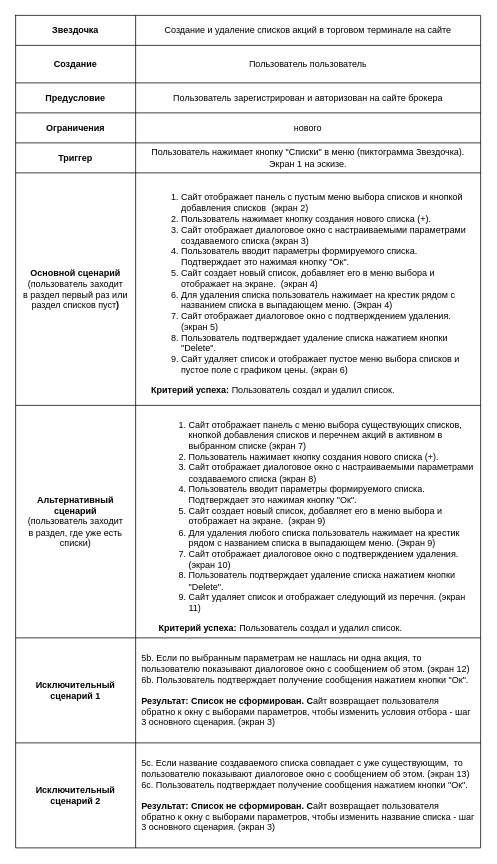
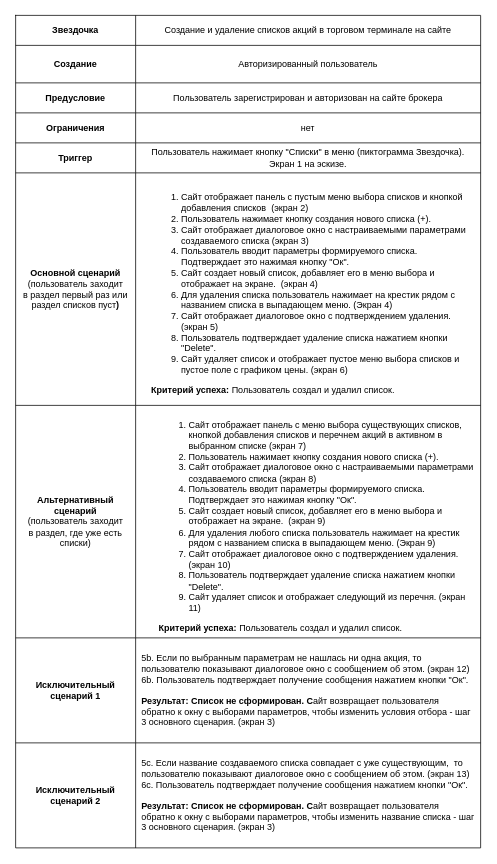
  <mxCell id="0" />
  <mxCell id="1" parent="0" />
  <mxCell id="2" value="" style="shape=table;startSize=0;container=1;collapsible=0;childLayout=tableLayout;" parent="1" vertex="1"><mxGeometry x="20" y="20" width="620" height="1110" as="geometry" /></mxCell>
  <mxCell id="3" value="" style="shape=tableRow;horizontal=0;startSize=0;swimlaneHead=0;swimlaneBody=0;strokeColor=inherit;top=0;left=0;bottom=0;right=0;collapsible=0;dropTarget=0;fillColor=none;points=[[0,0.5],[1,0.5]];portConstraint=eastwest;" parent="2" vertex="1"><mxGeometry width="620" height="40" as="geometry" /></mxCell>
  <mxCell id="4" value="&lt;b&gt;Звездочка&lt;/b&gt;" style="shape=partialRectangle;html=1;whiteSpace=wrap;connectable=0;strokeColor=inherit;overflow=hidden;fillColor=none;top=0;left=0;bottom=0;right=0;pointerEvents=1;" parent="3" vertex="1"><mxGeometry width="160" height="40" as="geometry"><mxRectangle width="160" height="40" as="alternateBounds" /></mxGeometry></mxCell>
  <mxCell id="5" value="Создание и удаление списков акций в торговом терминале на сайте" style="shape=partialRectangle;html=1;whiteSpace=wrap;connectable=0;strokeColor=inherit;overflow=hidden;fillColor=none;top=0;left=0;bottom=0;right=0;pointerEvents=1;spacingLeft=7;spacingRight=7;" parent="3" vertex="1"><mxGeometry x="160" width="460" height="40" as="geometry"><mxRectangle width="460" height="40" as="alternateBounds" /></mxGeometry></mxCell>
  <mxCell id="6" value="" style="shape=tableRow;horizontal=0;startSize=0;swimlaneHead=0;swimlaneBody=0;strokeColor=inherit;top=0;left=0;bottom=0;right=0;collapsible=0;dropTarget=0;fillColor=none;points=[[0,0.5],[1,0.5]];portConstraint=eastwest;" parent="2" vertex="1"><mxGeometry y="40" width="620" height="50" as="geometry" /></mxCell>
  <mxCell id="7" value="&lt;b&gt;Создание&lt;/b&gt;" style="shape=partialRectangle;html=1;whiteSpace=wrap;connectable=0;strokeColor=inherit;overflow=hidden;fillColor=none;top=0;left=0;bottom=0;right=0;pointerEvents=1;" parent="6" vertex="1"><mxGeometry width="160" height="50" as="geometry"><mxRectangle width="160" height="50" as="alternateBounds" /></mxGeometry></mxCell>
- <mxCell id="8" value="Пользователь пользователь" style="shape=partialRectangle;html=1;whiteSpace=wrap;connectable=0;strokeColor=inherit;overflow=hidden;fillColor=none;top=0;left=0;bottom=0;right=0;pointerEvents=1;spacingLeft=7;spacingRight=7;" parent="6" vertex="1"><mxGeometry x="160" width="460" height="50" as="geometry"><mxRectangle width="460" height="50" as="alternateBounds" /></mxGeometry></mxCell>
+ <mxCell id="8" value="Авторизированный пользователь" style="shape=partialRectangle;html=1;whiteSpace=wrap;connectable=0;strokeColor=inherit;overflow=hidden;fillColor=none;top=0;left=0;bottom=0;right=0;pointerEvents=1;spacingLeft=7;spacingRight=7;" parent="6" vertex="1"><mxGeometry x="160" width="460" height="50" as="geometry"><mxRectangle width="460" height="50" as="alternateBounds" /></mxGeometry></mxCell>
  <mxCell id="9" value="" style="shape=tableRow;horizontal=0;startSize=0;swimlaneHead=0;swimlaneBody=0;strokeColor=inherit;top=0;left=0;bottom=0;right=0;collapsible=0;dropTarget=0;fillColor=none;points=[[0,0.5],[1,0.5]];portConstraint=eastwest;" parent="2" vertex="1"><mxGeometry y="90" width="620" height="40" as="geometry" /></mxCell>
  <mxCell id="10" value="&lt;b&gt;Предусловие&lt;/b&gt;" style="shape=partialRectangle;html=1;whiteSpace=wrap;connectable=0;strokeColor=inherit;overflow=hidden;fillColor=none;top=0;left=0;bottom=0;right=0;pointerEvents=1;" parent="9" vertex="1"><mxGeometry width="160" height="40" as="geometry"><mxRectangle width="160" height="40" as="alternateBounds" /></mxGeometry></mxCell>
  <mxCell id="11" value="Пользователь зарегистрирован и авторизован на сайте брокера" style="shape=partialRectangle;html=1;whiteSpace=wrap;connectable=0;strokeColor=inherit;overflow=hidden;fillColor=none;top=0;left=0;bottom=0;right=0;pointerEvents=1;spacingLeft=7;spacingRight=7;" parent="9" vertex="1"><mxGeometry x="160" width="460" height="40" as="geometry"><mxRectangle width="460" height="40" as="alternateBounds" /></mxGeometry></mxCell>
  <mxCell id="12" value="" style="shape=tableRow;horizontal=0;startSize=0;swimlaneHead=0;swimlaneBody=0;strokeColor=inherit;top=0;left=0;bottom=0;right=0;collapsible=0;dropTarget=0;fillColor=none;points=[[0,0.5],[1,0.5]];portConstraint=eastwest;" parent="2" vertex="1"><mxGeometry y="130" width="620" height="40" as="geometry" /></mxCell>
  <mxCell id="13" value="&lt;b&gt;Ограничения&lt;/b&gt;" style="shape=partialRectangle;html=1;whiteSpace=wrap;connectable=0;strokeColor=inherit;overflow=hidden;fillColor=none;top=0;left=0;bottom=0;right=0;pointerEvents=1;" parent="12" vertex="1"><mxGeometry width="160" height="40" as="geometry"><mxRectangle width="160" height="40" as="alternateBounds" /></mxGeometry></mxCell>
- <mxCell id="14" value="нового" style="shape=partialRectangle;html=1;whiteSpace=wrap;connectable=0;strokeColor=inherit;overflow=hidden;fillColor=none;top=0;left=0;bottom=0;right=0;pointerEvents=1;spacingLeft=7;spacingRight=7;" parent="12" vertex="1"><mxGeometry x="160" width="460" height="40" as="geometry"><mxRectangle width="460" height="40" as="alternateBounds" /></mxGeometry></mxCell>
+ <mxCell id="14" value="нет" style="shape=partialRectangle;html=1;whiteSpace=wrap;connectable=0;strokeColor=inherit;overflow=hidden;fillColor=none;top=0;left=0;bottom=0;right=0;pointerEvents=1;spacingLeft=7;spacingRight=7;" parent="12" vertex="1"><mxGeometry x="160" width="460" height="40" as="geometry"><mxRectangle width="460" height="40" as="alternateBounds" /></mxGeometry></mxCell>
  <mxCell id="15" value="" style="shape=tableRow;horizontal=0;startSize=0;swimlaneHead=0;swimlaneBody=0;strokeColor=inherit;top=0;left=0;bottom=0;right=0;collapsible=0;dropTarget=0;fillColor=none;points=[[0,0.5],[1,0.5]];portConstraint=eastwest;" parent="2" vertex="1"><mxGeometry y="170" width="620" height="40" as="geometry" /></mxCell>
  <mxCell id="16" value="&lt;b&gt;Триггер&lt;/b&gt;" style="shape=partialRectangle;html=1;whiteSpace=wrap;connectable=0;strokeColor=inherit;overflow=hidden;fillColor=none;top=0;left=0;bottom=0;right=0;pointerEvents=1;" parent="15" vertex="1"><mxGeometry width="160" height="40" as="geometry"><mxRectangle width="160" height="40" as="alternateBounds" /></mxGeometry></mxCell>
  <mxCell id="17" value="Пользователь&amp;nbsp;нажимает кнопку &quot;Списки&quot; в меню (пиктограмма Звездочка). Экран 1 на эскизе." style="shape=partialRectangle;html=1;whiteSpace=wrap;connectable=0;strokeColor=inherit;overflow=hidden;fillColor=none;top=0;left=0;bottom=0;right=0;pointerEvents=1;spacingLeft=7;spacingRight=7;" parent="15" vertex="1"><mxGeometry x="160" width="460" height="40" as="geometry"><mxRectangle width="460" height="40" as="alternateBounds" /></mxGeometry></mxCell>
  <mxCell id="18" value="" style="shape=tableRow;horizontal=0;startSize=0;swimlaneHead=0;swimlaneBody=0;strokeColor=inherit;top=0;left=0;bottom=0;right=0;collapsible=0;dropTarget=0;fillColor=none;points=[[0,0.5],[1,0.5]];portConstraint=eastwest;" parent="2" vertex="1"><mxGeometry y="210" width="620" height="310" as="geometry" /></mxCell>
  <mxCell id="19" value="&lt;b&gt;Основной сценарий&lt;/b&gt;&lt;div&gt;(пользователь&lt;b&gt;&amp;nbsp;&lt;/b&gt;&lt;span style=&quot;text-align: left; background-color: initial;&quot;&gt;заходит в&amp;nbsp;&lt;/span&gt;&lt;span style=&quot;text-align: left; background-color: initial;&quot;&gt;раздел&lt;/span&gt;&lt;span style=&quot;text-align: left; background-color: initial;&quot;&gt;&amp;nbsp;&lt;/span&gt;&lt;span style=&quot;background-color: initial; text-align: left;&quot;&gt;первый раз или раздел списков пуст&lt;/span&gt;&lt;b style=&quot;background-color: initial;&quot;&gt;)&lt;/b&gt;&lt;/div&gt;" style="shape=partialRectangle;html=1;whiteSpace=wrap;connectable=0;strokeColor=inherit;overflow=hidden;fillColor=none;top=0;left=0;bottom=0;right=0;pointerEvents=1;" parent="18" vertex="1"><mxGeometry width="160" height="310" as="geometry"><mxRectangle width="160" height="310" as="alternateBounds" /></mxGeometry></mxCell>
  <mxCell id="20" value="&lt;div style=&quot;&quot;&gt;&lt;div&gt;&lt;ol&gt;&lt;li style=&quot;text-align: left;&quot;&gt;Сайт отображает панель с пустым меню выбора списков и кнопкой добавления списков&amp;nbsp; (экран 2)&lt;/li&gt;&lt;li style=&quot;text-align: left;&quot;&gt;Пользователь нажимает кнопку создания нового списка (+).&lt;/li&gt;&lt;li style=&quot;text-align: left;&quot;&gt;Сайт отображает диалоговое окно с настраиваемыми параметрами создаваемого списка (экран 3)&lt;/li&gt;&lt;li style=&quot;text-align: left;&quot;&gt;Пользователь вводит параметры формируемого списка. Подтверждает это нажимая кнопку &quot;Ок&quot;.&lt;/li&gt;&lt;li style=&quot;text-align: left;&quot;&gt;Сайт создает новый список, добавляет его в меню выбора и отображает на экране.&amp;nbsp; (экран 4)&lt;/li&gt;&lt;li style=&quot;text-align: left;&quot;&gt;Для удаления списка пользователь нажимает на крестик рядом с названием списка в выпадающем меню. (Экран 4)&lt;/li&gt;&lt;li style=&quot;text-align: left;&quot;&gt;Сайт отображает диалоговое окно с подтверждением удаления. (экран 5)&lt;/li&gt;&lt;li style=&quot;text-align: left;&quot;&gt;Пользователь подтверждает удаление списка нажатием кнопки &quot;Delete&quot;.&lt;/li&gt;&lt;li style=&quot;text-align: left;&quot;&gt;Сайт удаляет список и отображает пустое меню выбора списков и пустое поле с графиком цены. (экран 6)&lt;/li&gt;&lt;/ol&gt;&lt;/div&gt;&lt;div style=&quot;text-align: left;&quot;&gt;&lt;b style=&quot;background-color: initial;&quot;&gt;Критерий успеха: &lt;/b&gt;&lt;span style=&quot;background-color: initial;&quot;&gt;Пользователь создал и удалил список.&lt;/span&gt;&lt;/div&gt;&lt;/div&gt;" style="shape=partialRectangle;html=1;whiteSpace=wrap;connectable=0;strokeColor=inherit;overflow=hidden;fillColor=none;top=0;left=0;bottom=0;right=0;pointerEvents=1;spacingLeft=20;spacingRight=7;" parent="18" vertex="1"><mxGeometry x="160" width="460" height="310" as="geometry"><mxRectangle width="460" height="310" as="alternateBounds" /></mxGeometry></mxCell>
  <mxCell id="21" value="" style="shape=tableRow;horizontal=0;startSize=0;swimlaneHead=0;swimlaneBody=0;strokeColor=inherit;top=0;left=0;bottom=0;right=0;collapsible=0;dropTarget=0;fillColor=none;points=[[0,0.5],[1,0.5]];portConstraint=eastwest;" parent="2" vertex="1"><mxGeometry y="520" width="620" height="310" as="geometry" /></mxCell>
  <mxCell id="22" value="&lt;b&gt;Альтернативный сценарий&lt;/b&gt;&lt;div&gt;(пользователь&lt;b&gt;&amp;nbsp;&lt;/b&gt;&lt;span style=&quot;background-color: initial; text-align: left;&quot;&gt;заходит в&amp;nbsp;&lt;/span&gt;&lt;span style=&quot;background-color: initial; text-align: left;&quot;&gt;раздел, где&lt;/span&gt;&lt;span style=&quot;background-color: initial;&quot;&gt;&amp;nbsp;уже есть списки&lt;/span&gt;&lt;span style=&quot;background-color: initial;&quot;&gt;)&lt;/span&gt;&lt;/div&gt;" style="shape=partialRectangle;html=1;whiteSpace=wrap;connectable=0;strokeColor=inherit;overflow=hidden;fillColor=none;top=0;left=0;bottom=0;right=0;pointerEvents=1;" parent="21" vertex="1"><mxGeometry width="160" height="310" as="geometry"><mxRectangle width="160" height="310" as="alternateBounds" /></mxGeometry></mxCell>
  <mxCell id="23" value="&lt;div style=&quot;text-align: center;&quot;&gt;&lt;ol&gt;&lt;li style=&quot;text-align: left;&quot;&gt;Сайт отображает панель с меню выбора существующих списков, кнопкой добавления списков и перечнем акций в активном в выбранном списке (экран 7)&lt;/li&gt;&lt;li style=&quot;text-align: left;&quot;&gt;Пользователь нажимает кнопку создания нового списка (+).&lt;/li&gt;&lt;li style=&quot;text-align: left;&quot;&gt;Сайт отображает диалоговое окно с настраиваемыми параметрами создаваемого списка (экран 8)&lt;/li&gt;&lt;li style=&quot;text-align: left;&quot;&gt;Пользователь вводит параметры формируемого списка. Подтверждает это нажимая кнопку &quot;Ок&quot;.&lt;/li&gt;&lt;li style=&quot;text-align: left;&quot;&gt;Сайт создает новый список, добавляет его в меню выбора и отображает на экране.&amp;nbsp; (экран 9)&lt;/li&gt;&lt;li style=&quot;text-align: left;&quot;&gt;Для удаления любого списка пользователь нажимает на крестик рядом с названием списка в выпадающем меню. (Экран 9)&lt;/li&gt;&lt;li style=&quot;text-align: left;&quot;&gt;Сайт отображает диалоговое окно с подтверждением удаления. (экран 10)&lt;/li&gt;&lt;li style=&quot;text-align: left;&quot;&gt;Пользователь подтверждает удаление списка нажатием кнопки &quot;Delete&quot;.&lt;/li&gt;&lt;li style=&quot;text-align: left;&quot;&gt;Сайт удаляет список и отображает следующий из перечня. (экран 11)&lt;/li&gt;&lt;/ol&gt;&lt;/div&gt;&lt;div&gt;&lt;b style=&quot;background-color: initial;&quot;&gt;Критерий успеха:&amp;nbsp;&lt;/b&gt;&lt;span style=&quot;background-color: initial;&quot;&gt;Пользователь создал и удалил список.&lt;/span&gt;&lt;/div&gt;" style="shape=partialRectangle;html=1;whiteSpace=wrap;connectable=0;strokeColor=inherit;overflow=hidden;fillColor=none;top=0;left=0;bottom=0;right=0;pointerEvents=1;align=left;spacingLeft=29;spacingRight=7;" parent="21" vertex="1"><mxGeometry x="160" width="460" height="310" as="geometry"><mxRectangle width="460" height="310" as="alternateBounds" /></mxGeometry></mxCell>
  <mxCell id="24" value="" style="shape=tableRow;horizontal=0;startSize=0;swimlaneHead=0;swimlaneBody=0;strokeColor=inherit;top=0;left=0;bottom=0;right=0;collapsible=0;dropTarget=0;fillColor=none;points=[[0,0.5],[1,0.5]];portConstraint=eastwest;" parent="2" vertex="1"><mxGeometry y="830" width="620" height="140" as="geometry" /></mxCell>
  <mxCell id="25" value="&lt;b&gt;Исключительный сценарий 1&lt;/b&gt;" style="shape=partialRectangle;html=1;whiteSpace=wrap;connectable=0;strokeColor=inherit;overflow=hidden;fillColor=none;top=0;left=0;bottom=0;right=0;pointerEvents=1;" parent="24" vertex="1"><mxGeometry width="160" height="140" as="geometry"><mxRectangle width="160" height="140" as="alternateBounds" /></mxGeometry></mxCell>
  <mxCell id="26" value="&lt;div style=&quot;text-align: left;&quot;&gt;5b. Если по выбранным параметрам не нашлась ни одна акция, то пользователю показывают диалоговое окно с сообщением об этом. (экран 12)&lt;br&gt;6b. Пользователь подтверждает получение сообщения нажатием кнопки &quot;Ок&quot;.&lt;/div&gt;&lt;div style=&quot;text-align: left;&quot;&gt;&lt;b style=&quot;background-color: initial;&quot;&gt;&lt;br&gt;&lt;/b&gt;&lt;/div&gt;&lt;div style=&quot;text-align: left;&quot;&gt;&lt;b style=&quot;background-color: initial;&quot;&gt;Результат&lt;/b&gt;&lt;b style=&quot;background-color: initial;&quot;&gt;: Список не сформирован. С&lt;/b&gt;айт возвращает пользователя обратно к окну с выборами параметров, чтобы изменить условия отбора - шаг 3 основного сценария. (экран 3)&lt;/div&gt;" style="shape=partialRectangle;html=1;whiteSpace=wrap;connectable=0;strokeColor=inherit;overflow=hidden;fillColor=none;top=0;left=0;bottom=0;right=0;pointerEvents=1;spacingLeft=7;spacingRight=7;" parent="24" vertex="1"><mxGeometry x="160" width="460" height="140" as="geometry"><mxRectangle width="460" height="140" as="alternateBounds" /></mxGeometry></mxCell>
  <mxCell id="27" style="shape=tableRow;horizontal=0;startSize=0;swimlaneHead=0;swimlaneBody=0;strokeColor=inherit;top=0;left=0;bottom=0;right=0;collapsible=0;dropTarget=0;fillColor=none;points=[[0,0.5],[1,0.5]];portConstraint=eastwest;" vertex="1" parent="2"><mxGeometry y="970" width="620" height="140" as="geometry" /></mxCell>
  <mxCell id="28" value="&lt;b&gt;Исключительный сценарий 2&lt;/b&gt;" style="shape=partialRectangle;html=1;whiteSpace=wrap;connectable=0;strokeColor=inherit;overflow=hidden;fillColor=none;top=0;left=0;bottom=0;right=0;pointerEvents=1;" vertex="1" parent="27"><mxGeometry width="160" height="140" as="geometry"><mxRectangle width="160" height="140" as="alternateBounds" /></mxGeometry></mxCell>
  <mxCell id="29" value="&lt;div style=&quot;text-align: left;&quot;&gt;5c. Если название создаваемого списка совпадает с уже существующим,&amp;nbsp; то пользователю показывают диалоговое окно с сообщением об этом. (экран 13)&lt;br&gt;6c. Пользователь подтверждает получение сообщения нажатием кнопки &quot;Ок&quot;.&lt;/div&gt;&lt;div style=&quot;text-align: left;&quot;&gt;&lt;b style=&quot;background-color: initial;&quot;&gt;&lt;br&gt;&lt;/b&gt;&lt;/div&gt;&lt;div style=&quot;text-align: left;&quot;&gt;&lt;b style=&quot;background-color: initial;&quot;&gt;Результат&lt;/b&gt;&lt;b style=&quot;background-color: initial;&quot;&gt;: Список не сформирован. С&lt;/b&gt;айт возвращает пользователя обратно к окну с выборами параметров, чтобы изменить название списка - шаг 3 основного сценария. (экран 3)&lt;/div&gt;" style="shape=partialRectangle;html=1;whiteSpace=wrap;connectable=0;strokeColor=inherit;overflow=hidden;fillColor=none;top=0;left=0;bottom=0;right=0;pointerEvents=1;spacingLeft=7;spacingRight=7;" vertex="1" parent="27"><mxGeometry x="160" width="460" height="140" as="geometry"><mxRectangle width="460" height="140" as="alternateBounds" /></mxGeometry></mxCell>
